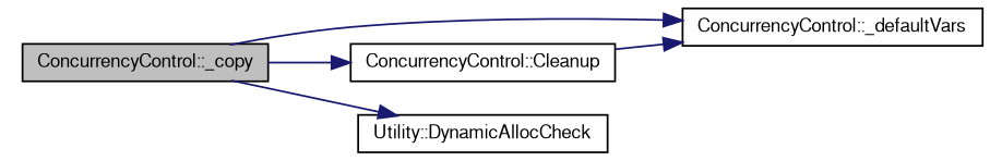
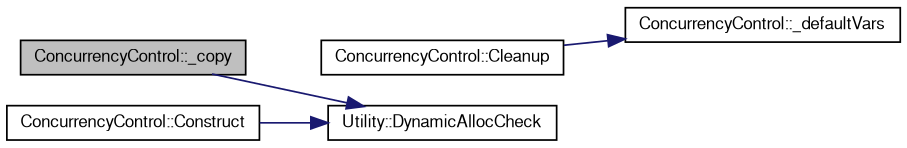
  digraph {
    rankdir=LR
    node [color=black fillcolor=white fontname=FreeSans fontsize=10 shape=record style=filled]
    edge [color=midnightblue fontname=FreeSans fontsize=10 labelfontname=FreeSans labelfontsize=10 style=solid]
    n1 [fillcolor=grey75 fontcolor=black height=0.2 label="ConcurrencyControl::_copy" width=0.4]
    n2 [height=0.2 label="ConcurrencyControl::_defaultVars" width=0.4]
    n3 [height=0.2 label="ConcurrencyControl::Cleanup" width=0.4]
    n4 [height=0.2 label="Utility::DynamicAllocCheck" width=0.4]
-   n1 -> n2
-   n1 -> n3
+   n5 [height=0.2 label="ConcurrencyControl::Construct" width=0.4]
    n1 -> n4
    n3 -> n2
+   n5 -> n4
  }
